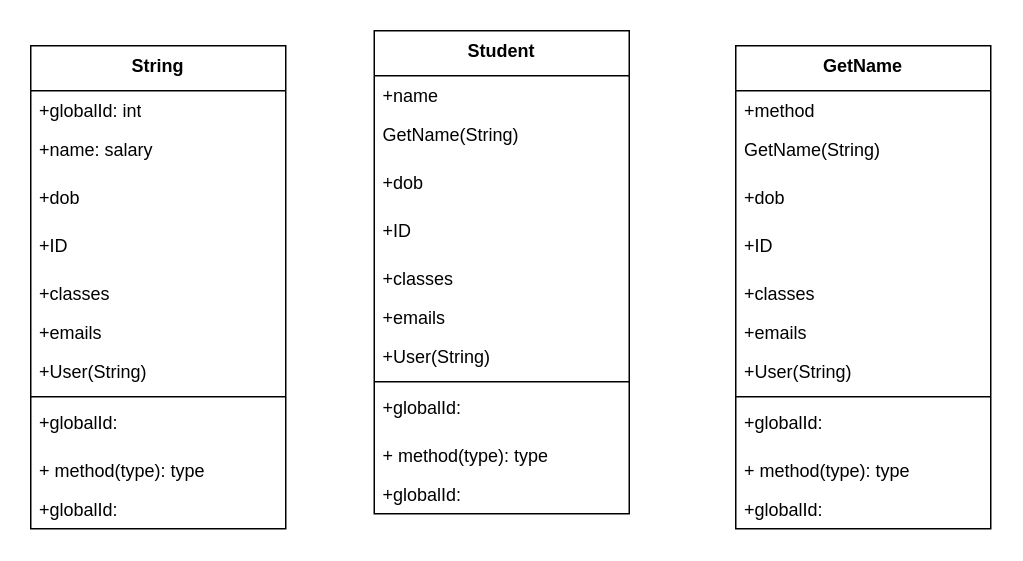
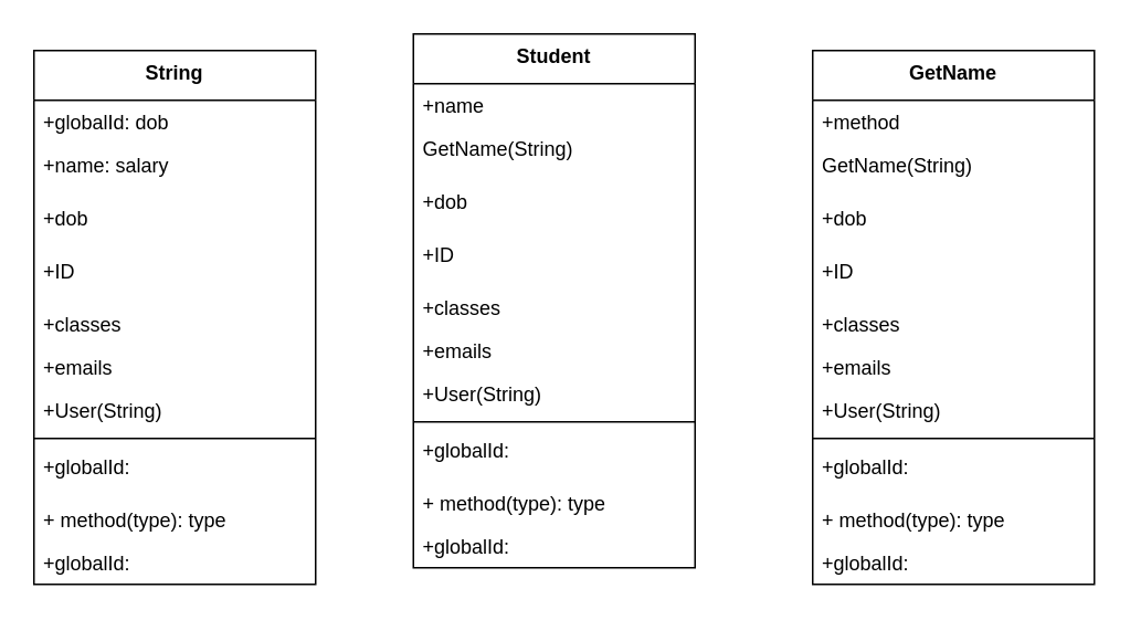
  <mxCell id="0" />
  <mxCell id="1" parent="0" />
  <mxCell id="2" value="String" style="swimlane;fontStyle=1;align=center;verticalAlign=top;childLayout=stackLayout;horizontal=1;startSize=30;horizontalStack=0;resizeParent=1;resizeParentMax=0;resizeLast=0;collapsible=1;marginBottom=0;whiteSpace=wrap;html=1;" vertex="1" parent="1"><mxGeometry x="20" y="30" width="170" height="322" as="geometry" /></mxCell>
- <mxCell id="3" value="+globalId: int" style="text;strokeColor=none;fillColor=none;align=left;verticalAlign=top;spacingLeft=4;spacingRight=4;overflow=hidden;rotatable=0;points=[[0,0.5],[1,0.5]];portConstraint=eastwest;whiteSpace=wrap;html=1;" vertex="1" parent="2"><mxGeometry y="30" width="170" height="26" as="geometry" /></mxCell>
+ <mxCell id="3" value="+globalId: dob" style="text;strokeColor=none;fillColor=none;align=left;verticalAlign=top;spacingLeft=4;spacingRight=4;overflow=hidden;rotatable=0;points=[[0,0.5],[1,0.5]];portConstraint=eastwest;whiteSpace=wrap;html=1;" vertex="1" parent="2"><mxGeometry y="30" width="170" height="26" as="geometry" /></mxCell>
  <mxCell id="4" value="&lt;div&gt;+name: salary&lt;/div&gt;" style="text;strokeColor=none;fillColor=none;align=left;verticalAlign=top;spacingLeft=4;spacingRight=4;overflow=hidden;rotatable=0;points=[[0,0.5],[1,0.5]];portConstraint=eastwest;whiteSpace=wrap;html=1;" vertex="1" parent="2"><mxGeometry y="56" width="170" height="32" as="geometry" /></mxCell>
  <mxCell id="5" value="+dob" style="text;strokeColor=none;fillColor=none;align=left;verticalAlign=top;spacingLeft=4;spacingRight=4;overflow=hidden;rotatable=0;points=[[0,0.5],[1,0.5]];portConstraint=eastwest;whiteSpace=wrap;html=1;" vertex="1" parent="2"><mxGeometry y="88" width="170" height="32" as="geometry" /></mxCell>
  <mxCell id="6" value="+ID" style="text;strokeColor=none;fillColor=none;align=left;verticalAlign=top;spacingLeft=4;spacingRight=4;overflow=hidden;rotatable=0;points=[[0,0.5],[1,0.5]];portConstraint=eastwest;whiteSpace=wrap;html=1;" vertex="1" parent="2"><mxGeometry y="120" width="170" height="32" as="geometry" /></mxCell>
  <mxCell id="7" value="&lt;div&gt;+classes&lt;/div&gt;" style="text;strokeColor=none;fillColor=none;align=left;verticalAlign=top;spacingLeft=4;spacingRight=4;overflow=hidden;rotatable=0;points=[[0,0.5],[1,0.5]];portConstraint=eastwest;whiteSpace=wrap;html=1;" vertex="1" parent="2"><mxGeometry y="152" width="170" height="26" as="geometry" /></mxCell>
  <mxCell id="8" value="&lt;div&gt;+emails&lt;/div&gt;" style="text;strokeColor=none;fillColor=none;align=left;verticalAlign=top;spacingLeft=4;spacingRight=4;overflow=hidden;rotatable=0;points=[[0,0.5],[1,0.5]];portConstraint=eastwest;whiteSpace=wrap;html=1;" vertex="1" parent="2"><mxGeometry y="178" width="170" height="26" as="geometry" /></mxCell>
  <mxCell id="9" value="&lt;div&gt;+User(String)&lt;/div&gt;" style="text;strokeColor=none;fillColor=none;align=left;verticalAlign=top;spacingLeft=4;spacingRight=4;overflow=hidden;rotatable=0;points=[[0,0.5],[1,0.5]];portConstraint=eastwest;whiteSpace=wrap;html=1;" vertex="1" parent="2"><mxGeometry y="204" width="170" height="26" as="geometry" /></mxCell>
  <mxCell id="10" value="" style="line;strokeWidth=1;fillColor=none;align=left;verticalAlign=middle;spacingTop=-1;spacingLeft=3;spacingRight=3;rotatable=0;labelPosition=right;points=[];portConstraint=eastwest;strokeColor=inherit;" vertex="1" parent="2"><mxGeometry y="230" width="170" height="8" as="geometry" /></mxCell>
  <mxCell id="11" value="+globalId:&lt;div&gt;&lt;br&gt;&lt;/div&gt;" style="text;strokeColor=none;fillColor=none;align=left;verticalAlign=top;spacingLeft=4;spacingRight=4;overflow=hidden;rotatable=0;points=[[0,0.5],[1,0.5]];portConstraint=eastwest;whiteSpace=wrap;html=1;" vertex="1" parent="2"><mxGeometry y="238" width="170" height="32" as="geometry" /></mxCell>
  <mxCell id="12" value="+ method(type): type" style="text;strokeColor=none;fillColor=none;align=left;verticalAlign=top;spacingLeft=4;spacingRight=4;overflow=hidden;rotatable=0;points=[[0,0.5],[1,0.5]];portConstraint=eastwest;whiteSpace=wrap;html=1;" vertex="1" parent="2"><mxGeometry y="270" width="170" height="26" as="geometry" /></mxCell>
  <mxCell id="13" value="+globalId:&lt;div&gt;&lt;br&gt;&lt;/div&gt;" style="text;strokeColor=none;fillColor=none;align=left;verticalAlign=top;spacingLeft=4;spacingRight=4;overflow=hidden;rotatable=0;points=[[0,0.5],[1,0.5]];portConstraint=eastwest;whiteSpace=wrap;html=1;" vertex="1" parent="2"><mxGeometry y="296" width="170" height="26" as="geometry" /></mxCell>
  <mxCell id="14" value="Student" style="swimlane;fontStyle=1;align=center;verticalAlign=top;childLayout=stackLayout;horizontal=1;startSize=30;horizontalStack=0;resizeParent=1;resizeParentMax=0;resizeLast=0;collapsible=1;marginBottom=0;whiteSpace=wrap;html=1;" vertex="1" parent="1"><mxGeometry x="249" y="20" width="170" height="322" as="geometry" /></mxCell>
  <mxCell id="15" value="+name" style="text;strokeColor=none;fillColor=none;align=left;verticalAlign=top;spacingLeft=4;spacingRight=4;overflow=hidden;rotatable=0;points=[[0,0.5],[1,0.5]];portConstraint=eastwest;whiteSpace=wrap;html=1;" vertex="1" parent="14"><mxGeometry y="30" width="170" height="26" as="geometry" /></mxCell>
  <mxCell id="16" value="GetName(String)" style="text;strokeColor=none;fillColor=none;align=left;verticalAlign=top;spacingLeft=4;spacingRight=4;overflow=hidden;rotatable=0;points=[[0,0.5],[1,0.5]];portConstraint=eastwest;whiteSpace=wrap;html=1;" vertex="1" parent="14"><mxGeometry y="56" width="170" height="32" as="geometry" /></mxCell>
  <mxCell id="17" value="+dob" style="text;strokeColor=none;fillColor=none;align=left;verticalAlign=top;spacingLeft=4;spacingRight=4;overflow=hidden;rotatable=0;points=[[0,0.5],[1,0.5]];portConstraint=eastwest;whiteSpace=wrap;html=1;" vertex="1" parent="14"><mxGeometry y="88" width="170" height="32" as="geometry" /></mxCell>
  <mxCell id="18" value="+ID" style="text;strokeColor=none;fillColor=none;align=left;verticalAlign=top;spacingLeft=4;spacingRight=4;overflow=hidden;rotatable=0;points=[[0,0.5],[1,0.5]];portConstraint=eastwest;whiteSpace=wrap;html=1;" vertex="1" parent="14"><mxGeometry y="120" width="170" height="32" as="geometry" /></mxCell>
  <mxCell id="19" value="&lt;div&gt;+classes&lt;/div&gt;" style="text;strokeColor=none;fillColor=none;align=left;verticalAlign=top;spacingLeft=4;spacingRight=4;overflow=hidden;rotatable=0;points=[[0,0.5],[1,0.5]];portConstraint=eastwest;whiteSpace=wrap;html=1;" vertex="1" parent="14"><mxGeometry y="152" width="170" height="26" as="geometry" /></mxCell>
  <mxCell id="20" value="&lt;div&gt;+emails&lt;/div&gt;" style="text;strokeColor=none;fillColor=none;align=left;verticalAlign=top;spacingLeft=4;spacingRight=4;overflow=hidden;rotatable=0;points=[[0,0.5],[1,0.5]];portConstraint=eastwest;whiteSpace=wrap;html=1;" vertex="1" parent="14"><mxGeometry y="178" width="170" height="26" as="geometry" /></mxCell>
  <mxCell id="21" value="&lt;div&gt;+User(String)&lt;/div&gt;" style="text;strokeColor=none;fillColor=none;align=left;verticalAlign=top;spacingLeft=4;spacingRight=4;overflow=hidden;rotatable=0;points=[[0,0.5],[1,0.5]];portConstraint=eastwest;whiteSpace=wrap;html=1;" vertex="1" parent="14"><mxGeometry y="204" width="170" height="26" as="geometry" /></mxCell>
  <mxCell id="22" value="" style="line;strokeWidth=1;fillColor=none;align=left;verticalAlign=middle;spacingTop=-1;spacingLeft=3;spacingRight=3;rotatable=0;labelPosition=right;points=[];portConstraint=eastwest;strokeColor=inherit;" vertex="1" parent="14"><mxGeometry y="230" width="170" height="8" as="geometry" /></mxCell>
  <mxCell id="23" value="+globalId:&lt;div&gt;&lt;br&gt;&lt;/div&gt;" style="text;strokeColor=none;fillColor=none;align=left;verticalAlign=top;spacingLeft=4;spacingRight=4;overflow=hidden;rotatable=0;points=[[0,0.5],[1,0.5]];portConstraint=eastwest;whiteSpace=wrap;html=1;" vertex="1" parent="14"><mxGeometry y="238" width="170" height="32" as="geometry" /></mxCell>
  <mxCell id="24" value="+ method(type): type" style="text;strokeColor=none;fillColor=none;align=left;verticalAlign=top;spacingLeft=4;spacingRight=4;overflow=hidden;rotatable=0;points=[[0,0.5],[1,0.5]];portConstraint=eastwest;whiteSpace=wrap;html=1;" vertex="1" parent="14"><mxGeometry y="270" width="170" height="26" as="geometry" /></mxCell>
  <mxCell id="25" value="+globalId:&lt;div&gt;&lt;br&gt;&lt;/div&gt;" style="text;strokeColor=none;fillColor=none;align=left;verticalAlign=top;spacingLeft=4;spacingRight=4;overflow=hidden;rotatable=0;points=[[0,0.5],[1,0.5]];portConstraint=eastwest;whiteSpace=wrap;html=1;" vertex="1" parent="14"><mxGeometry y="296" width="170" height="26" as="geometry" /></mxCell>
  <mxCell id="26" value="GetName" style="swimlane;fontStyle=1;align=center;verticalAlign=top;childLayout=stackLayout;horizontal=1;startSize=30;horizontalStack=0;resizeParent=1;resizeParentMax=0;resizeLast=0;collapsible=1;marginBottom=0;whiteSpace=wrap;html=1;" vertex="1" parent="1"><mxGeometry x="490" y="30" width="170" height="322" as="geometry" /></mxCell>
  <mxCell id="27" value="+method" style="text;strokeColor=none;fillColor=none;align=left;verticalAlign=top;spacingLeft=4;spacingRight=4;overflow=hidden;rotatable=0;points=[[0,0.5],[1,0.5]];portConstraint=eastwest;whiteSpace=wrap;html=1;" vertex="1" parent="26"><mxGeometry y="30" width="170" height="26" as="geometry" /></mxCell>
  <mxCell id="28" value="GetName(String)" style="text;strokeColor=none;fillColor=none;align=left;verticalAlign=top;spacingLeft=4;spacingRight=4;overflow=hidden;rotatable=0;points=[[0,0.5],[1,0.5]];portConstraint=eastwest;whiteSpace=wrap;html=1;" vertex="1" parent="26"><mxGeometry y="56" width="170" height="32" as="geometry" /></mxCell>
  <mxCell id="29" value="+dob" style="text;strokeColor=none;fillColor=none;align=left;verticalAlign=top;spacingLeft=4;spacingRight=4;overflow=hidden;rotatable=0;points=[[0,0.5],[1,0.5]];portConstraint=eastwest;whiteSpace=wrap;html=1;" vertex="1" parent="26"><mxGeometry y="88" width="170" height="32" as="geometry" /></mxCell>
  <mxCell id="30" value="+ID" style="text;strokeColor=none;fillColor=none;align=left;verticalAlign=top;spacingLeft=4;spacingRight=4;overflow=hidden;rotatable=0;points=[[0,0.5],[1,0.5]];portConstraint=eastwest;whiteSpace=wrap;html=1;" vertex="1" parent="26"><mxGeometry y="120" width="170" height="32" as="geometry" /></mxCell>
  <mxCell id="31" value="&lt;div&gt;+classes&lt;/div&gt;" style="text;strokeColor=none;fillColor=none;align=left;verticalAlign=top;spacingLeft=4;spacingRight=4;overflow=hidden;rotatable=0;points=[[0,0.5],[1,0.5]];portConstraint=eastwest;whiteSpace=wrap;html=1;" vertex="1" parent="26"><mxGeometry y="152" width="170" height="26" as="geometry" /></mxCell>
  <mxCell id="32" value="&lt;div&gt;+emails&lt;/div&gt;" style="text;strokeColor=none;fillColor=none;align=left;verticalAlign=top;spacingLeft=4;spacingRight=4;overflow=hidden;rotatable=0;points=[[0,0.5],[1,0.5]];portConstraint=eastwest;whiteSpace=wrap;html=1;" vertex="1" parent="26"><mxGeometry y="178" width="170" height="26" as="geometry" /></mxCell>
  <mxCell id="33" value="&lt;div&gt;+User(String)&lt;/div&gt;" style="text;strokeColor=none;fillColor=none;align=left;verticalAlign=top;spacingLeft=4;spacingRight=4;overflow=hidden;rotatable=0;points=[[0,0.5],[1,0.5]];portConstraint=eastwest;whiteSpace=wrap;html=1;" vertex="1" parent="26"><mxGeometry y="204" width="170" height="26" as="geometry" /></mxCell>
  <mxCell id="34" value="" style="line;strokeWidth=1;fillColor=none;align=left;verticalAlign=middle;spacingTop=-1;spacingLeft=3;spacingRight=3;rotatable=0;labelPosition=right;points=[];portConstraint=eastwest;strokeColor=inherit;" vertex="1" parent="26"><mxGeometry y="230" width="170" height="8" as="geometry" /></mxCell>
  <mxCell id="35" value="+globalId:&lt;div&gt;&lt;br&gt;&lt;/div&gt;" style="text;strokeColor=none;fillColor=none;align=left;verticalAlign=top;spacingLeft=4;spacingRight=4;overflow=hidden;rotatable=0;points=[[0,0.5],[1,0.5]];portConstraint=eastwest;whiteSpace=wrap;html=1;" vertex="1" parent="26"><mxGeometry y="238" width="170" height="32" as="geometry" /></mxCell>
  <mxCell id="36" value="+ method(type): type" style="text;strokeColor=none;fillColor=none;align=left;verticalAlign=top;spacingLeft=4;spacingRight=4;overflow=hidden;rotatable=0;points=[[0,0.5],[1,0.5]];portConstraint=eastwest;whiteSpace=wrap;html=1;" vertex="1" parent="26"><mxGeometry y="270" width="170" height="26" as="geometry" /></mxCell>
  <mxCell id="37" value="+globalId:&lt;div&gt;&lt;br&gt;&lt;/div&gt;" style="text;strokeColor=none;fillColor=none;align=left;verticalAlign=top;spacingLeft=4;spacingRight=4;overflow=hidden;rotatable=0;points=[[0,0.5],[1,0.5]];portConstraint=eastwest;whiteSpace=wrap;html=1;" vertex="1" parent="26"><mxGeometry y="296" width="170" height="26" as="geometry" /></mxCell>
